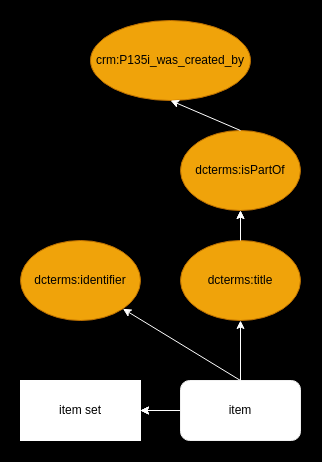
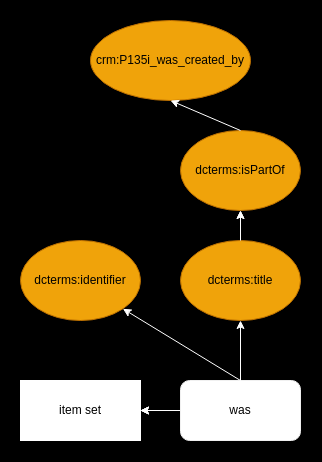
  <mxCell id="0" />
  <mxCell id="1" parent="0" />
  <mxCell id="2" value="item set" style="whiteSpace=wrap;html=1;strokeColor=#FFFFFF;rounded=0;" vertex="1" parent="1"><mxGeometry y="380" width="120" height="60" as="geometry" x="20" /></mxCell>
  <mxCell id="3" value="" style="edgeStyle=none;html=1;strokeColor=#FFFFFF;" edge="1" parent="1" source="6" target="2"><mxGeometry relative="1" as="geometry" /></mxCell>
  <mxCell id="4" value="" style="edgeStyle=none;html=1;strokeColor=#FFFFFF;" edge="1" parent="1" source="6" target="2"><mxGeometry relative="1" as="geometry" /></mxCell>
  <mxCell id="5" value="" style="edgeStyle=none;html=1;strokeColor=#FFFFFF;" edge="1" parent="1" source="6" target="2"><mxGeometry relative="1" as="geometry" /></mxCell>
- <mxCell id="6" value="item" style="rounded=1;whiteSpace=wrap;html=1;strokeColor=#F0F0F0;" vertex="1" parent="1"><mxGeometry x="180" y="380" width="120" height="60" as="geometry" /></mxCell>
+ <mxCell id="6" value="was" style="rounded=1;whiteSpace=wrap;html=1;strokeColor=#F0F0F0;" vertex="1" parent="1"><mxGeometry x="180" y="380" width="120" height="60" as="geometry" /></mxCell>
  <mxCell id="7" value="dcterms:identifier" style="ellipse;whiteSpace=wrap;html=1;fillColor=#f0a30a;fontColor=#000000;strokeColor=#BD7000;" vertex="1" parent="1"><mxGeometry y="240" width="120" height="80" as="geometry" x="20" /></mxCell>
  <mxCell id="8" value="" style="edgeStyle=none;html=1;strokeColor=#FFFFFF;" edge="1" parent="1" source="9" target="12"><mxGeometry relative="1" as="geometry" /></mxCell>
  <mxCell id="9" value="dcterms:title" style="ellipse;whiteSpace=wrap;html=1;fillColor=#f0a30a;fontColor=#000000;strokeColor=#BD7000;" vertex="1" parent="1"><mxGeometry x="180" y="240" width="120" height="80" as="geometry" /></mxCell>
  <mxCell id="10" value="" style="endArrow=classic;html=1;entryX=1;entryY=1;entryDx=0;entryDy=0;strokeColor=#FFFFFF;" edge="1" parent="1" target="7"><mxGeometry width="50" height="50" relative="1" as="geometry"><mxPoint x="240" y="380" as="sourcePoint" /><mxPoint x="290" y="330" as="targetPoint" /></mxGeometry></mxCell>
  <mxCell id="11" value="" style="endArrow=classic;html=1;entryX=0.5;entryY=1;entryDx=0;entryDy=0;strokeColor=#FFFFFF;" edge="1" parent="1" target="9"><mxGeometry width="50" height="50" relative="1" as="geometry"><mxPoint x="240" y="380" as="sourcePoint" /><mxPoint x="290" y="330" as="targetPoint" /></mxGeometry></mxCell>
  <mxCell id="12" value="dcterms:isPartOf" style="ellipse;whiteSpace=wrap;html=1;fillColor=#f0a30a;fontColor=#000000;strokeColor=#BD7000;" vertex="1" parent="1"><mxGeometry x="180" y="130" width="120" height="80" as="geometry" /></mxCell>
  <mxCell id="13" value="crm:P135i_was_created_by" style="ellipse;whiteSpace=wrap;html=1;fillColor=#f0a30a;fontColor=#000000;strokeColor=#BD7000;" vertex="1" parent="1"><mxGeometry x="90" y="20" width="160" height="80" as="geometry" /></mxCell>
  <mxCell id="14" value="" style="endArrow=classic;html=1;entryX=0.5;entryY=1;entryDx=0;entryDy=0;strokeColor=#FFFFFF;" edge="1" parent="1" target="12"><mxGeometry width="50" height="50" relative="1" as="geometry"><mxPoint x="240" y="240" as="sourcePoint" /><mxPoint x="290" y="190" as="targetPoint" /><Array as="points" /></mxGeometry></mxCell>
  <mxCell id="15" value="" style="endArrow=classic;html=1;entryX=0.5;entryY=1;entryDx=0;entryDy=0;strokeColor=#FFFFFF;" edge="1" parent="1" target="13"><mxGeometry width="50" height="50" relative="1" as="geometry"><mxPoint x="240" y="130" as="sourcePoint" /><mxPoint x="290" y="80" as="targetPoint" /></mxGeometry></mxCell>
